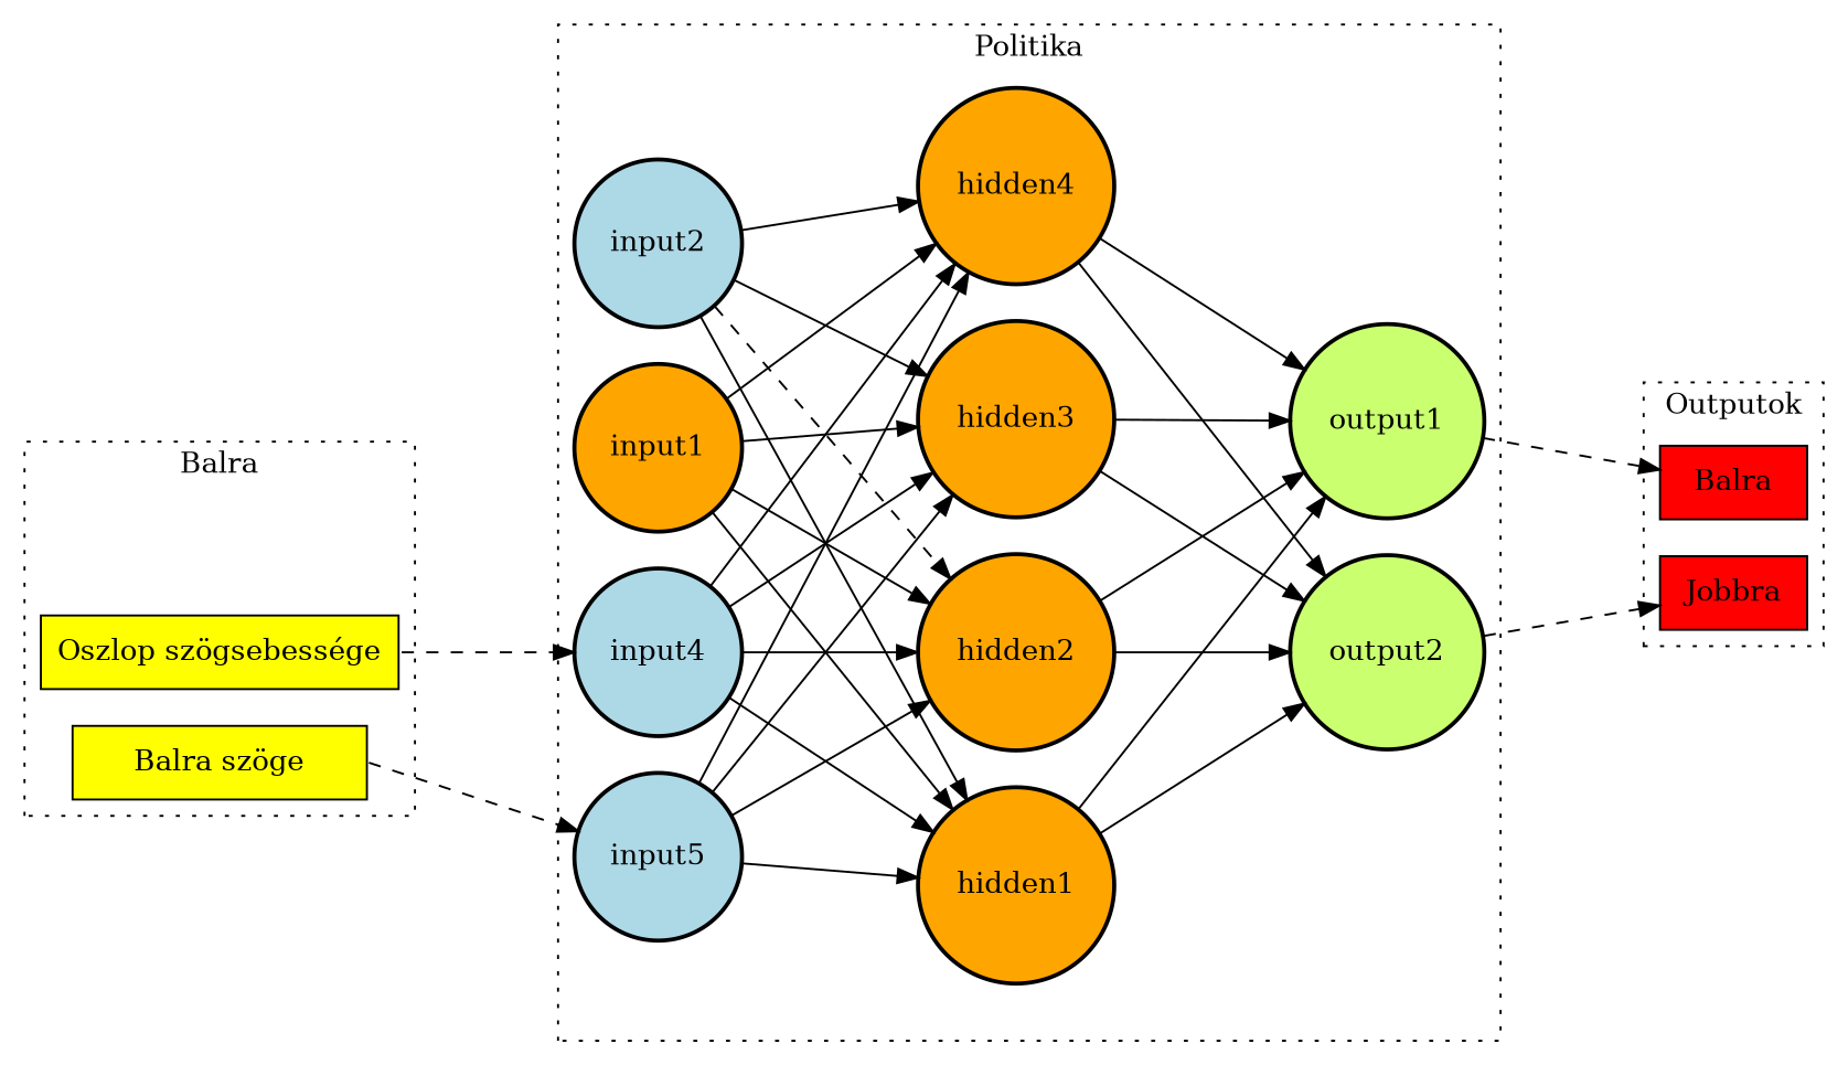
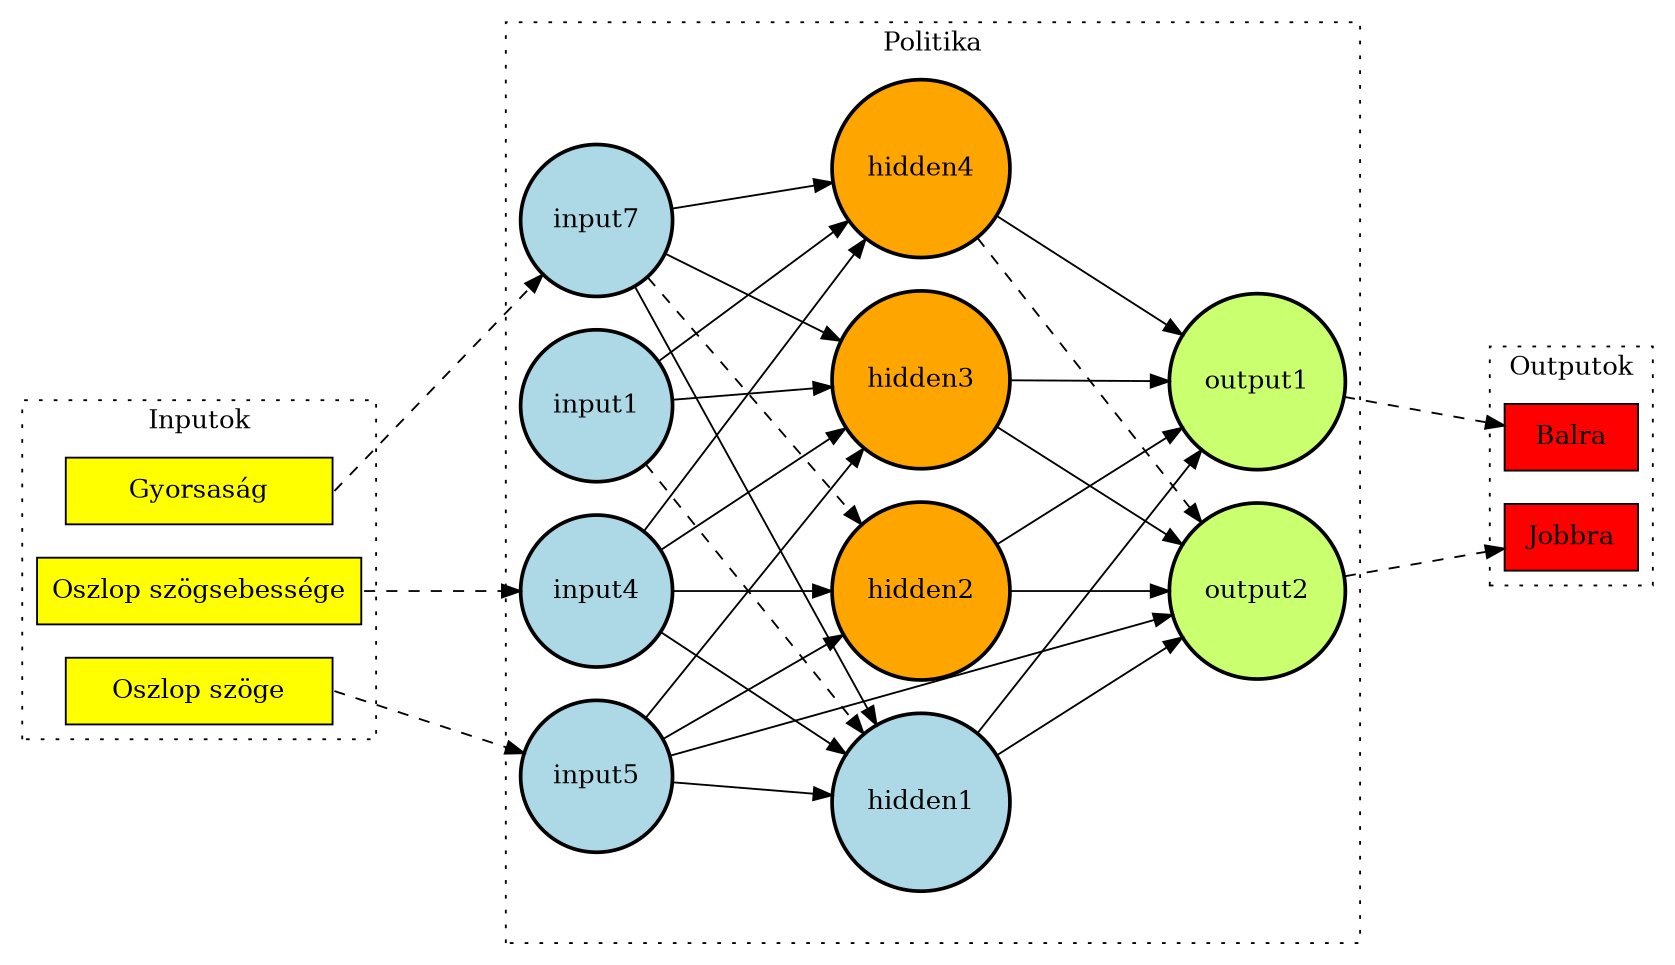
  digraph {
    rankdir=LR
    ranksep=1.2
    splines=false
    node [fillcolor=lightblue penwidth=2 shape=circle style=filled]
-   input1 [fillcolor=orange]
-   input2
+   input1
+   input2 [label=input7]
    n3 [label=input5]
    input4
-   hidden1 [fillcolor=orange]
+   hidden1
    hidden2 [fillcolor=orange]
    hidden3 [fillcolor=orange]
    hidden4 [fillcolor=orange]
    output1 [fillcolor=darkolivegreen1]
    output2 [fillcolor=darkolivegreen1]
-   n12 [fillcolor=yellow label="Balra szöge" shape=rectangle width=2 penwidth=""]
+   n11 [fillcolor=yellow label="Gyorsaság" shape=rectangle width=2 penwidth=""]
+   n12 [fillcolor=yellow label="Oszlop szöge" shape=rectangle width=2 penwidth=""]
    n13 [fillcolor=yellow label="Oszlop szögsebessége" shape=rectangle width=2 penwidth=""]
    n14 [fillcolor=red label=Balra shape=rectangle width=1 penwidth=""]
    n15 [fillcolor=red label=Jobbra shape=rectangle width=1 penwidth=""]
    subgraph cluster_1 {
      label=Politika
      style=dotted
      input1
      input2
      n3
      input4
      hidden1
      hidden2
      hidden3
      hidden4
      output1
      output2
    }
    subgraph cluster_2 {
-     label=Balra
+     label=Inputok
      style=dotted
+     n11
      n12
      n13
    }
    subgraph cluster_3 {
      label=Outputok
      style=dotted
      n14
      n15
    }
-   input1 -> hidden1
-   input1 -> hidden2
+   input1 -> hidden1 [style=dashed]
    input1 -> hidden3
    input1 -> hidden4
    input2 -> hidden1
    input2 -> hidden2 [style=dashed]
    input2 -> hidden3
    input2 -> hidden4
    n3 -> hidden1
    n3 -> hidden2
    n3 -> hidden3
-   n3 -> hidden4
+   n3 -> output2
    input4 -> hidden1
    input4 -> hidden2
    input4 -> hidden3
    input4 -> hidden4
    hidden1 -> output1
    hidden1 -> output2
    hidden2 -> output1
    hidden2 -> output2
    hidden3 -> output1
    hidden3 -> output2
    hidden4 -> output1
-   hidden4 -> output2
+   hidden4 -> output2 [style=dashed]
    output1 -> n14 [style=dashed]
    output2 -> n15 [style=dashed]
+   n11 -> input2 [style=dashed tailport=e]
    n12 -> n3 [style=dashed tailport=e]
    n13 -> input4 [style=dashed tailport=e]
  }
